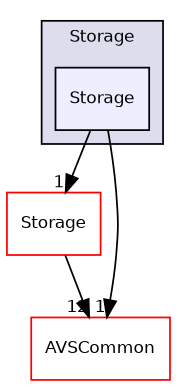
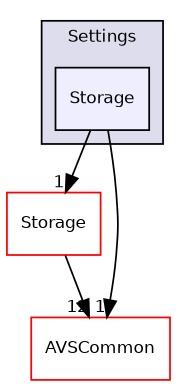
  digraph {
    compound=true
    node [fillcolor=white fontname=Helvetica fontsize=10 shape=box style=filled color=red]
    edge [headlabel=1 labeldistance=1.5 labelfontname=Helvetica labelfontsize=10]
    n1 [fillcolor="#eeeeff" label=Storage pencolor=black color=""]
    n2 [label=Storage]
    n3 [label=AVSCommon]
    subgraph cluster_1 {
      bgcolor="#ddddee"
      fontname=Helvetica
      fontsize=10
-     label=Storage
+     label=Settings
      pencolor=black
      n1
    }
    n1 -> n2
    n1 -> n3
    n2 -> n3 [headlabel=12]
  }
